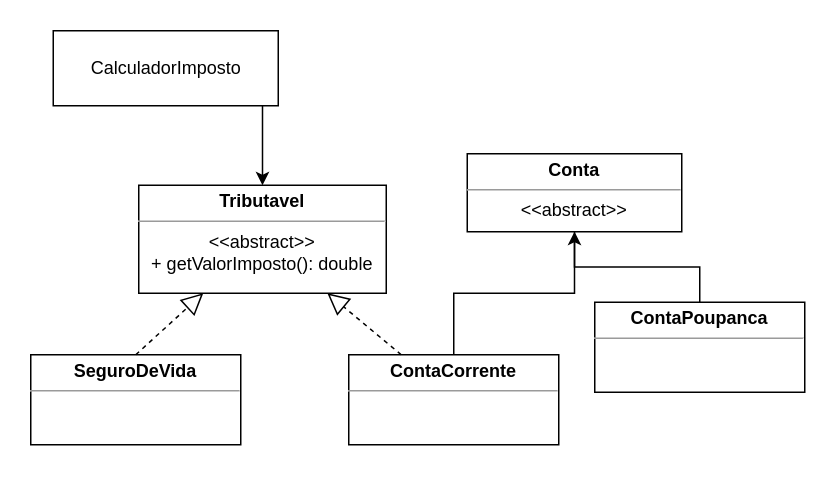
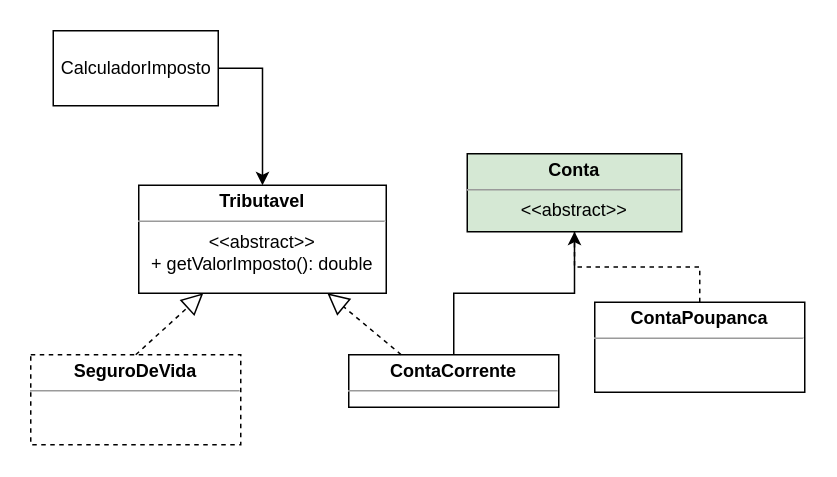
  <mxCell id="0" />
  <mxCell id="1" parent="0" />
- <mxCell id="2" value="&lt;p style=&quot;margin:0px;margin-top:4px;text-align:center;&quot;&gt;&lt;b&gt;Conta&lt;/b&gt;&lt;/p&gt;&lt;hr size=&quot;1&quot;&gt;&lt;div style=&quot;text-align: center; height: 2px;&quot;&gt;&amp;lt;&amp;lt;abstract&amp;gt;&amp;gt;&lt;/div&gt;" style="verticalAlign=top;align=left;overflow=fill;fontSize=12;fontFamily=Helvetica;html=1;" vertex="1" parent="1"><mxGeometry x="311" y="102" width="143" height="52" as="geometry" /></mxCell>
- <mxCell id="3" style="edgeStyle=orthogonalEdgeStyle;rounded=0;orthogonalLoop=1;jettySize=auto;html=1;" edge="1" parent="1" source="4" target="2"><mxGeometry relative="1" as="geometry" /></mxCell>
+ <mxCell id="2" value="&lt;p style=&quot;margin:0px;margin-top:4px;text-align:center;&quot;&gt;&lt;b&gt;Conta&lt;/b&gt;&lt;/p&gt;&lt;hr size=&quot;1&quot;&gt;&lt;div style=&quot;text-align: center; height: 2px;&quot;&gt;&amp;lt;&amp;lt;abstract&amp;gt;&amp;gt;&lt;/div&gt;" style="verticalAlign=top;align=left;overflow=fill;fontSize=12;fontFamily=Helvetica;html=1;fillColor=#d5e8d4;" vertex="1" parent="1"><mxGeometry x="311" y="102" width="143" height="52" as="geometry" /></mxCell>
+ <mxCell id="3" style="edgeStyle=orthogonalEdgeStyle;rounded=0;orthogonalLoop=1;jettySize=auto;html=1;dashed=1;" edge="1" parent="1" source="4" target="2"><mxGeometry relative="1" as="geometry" /></mxCell>
  <mxCell id="4" value="&lt;p style=&quot;margin:0px;margin-top:4px;text-align:center;&quot;&gt;&lt;b&gt;ContaPoupanca&lt;/b&gt;&lt;/p&gt;&lt;hr size=&quot;1&quot;&gt;&lt;div style=&quot;height:2px;&quot;&gt;&lt;/div&gt;" style="verticalAlign=top;align=left;overflow=fill;fontSize=12;fontFamily=Helvetica;html=1;" vertex="1" parent="1"><mxGeometry x="396" y="201" width="140" height="60" as="geometry" /></mxCell>
  <mxCell id="5" style="edgeStyle=orthogonalEdgeStyle;rounded=0;orthogonalLoop=1;jettySize=auto;html=1;endArrow=none;" edge="1" parent="1" source="6" target="2"><mxGeometry relative="1" as="geometry" /></mxCell>
- <mxCell id="6" value="&lt;p style=&quot;margin:0px;margin-top:4px;text-align:center;&quot;&gt;&lt;b&gt;ContaCorrente&lt;/b&gt;&lt;/p&gt;&lt;hr size=&quot;1&quot;&gt;&lt;div style=&quot;height:2px;&quot;&gt;&lt;/div&gt;" style="verticalAlign=top;align=left;overflow=fill;fontSize=12;fontFamily=Helvetica;html=1;" vertex="1" parent="1"><mxGeometry x="232" y="236" width="140" height="60" as="geometry" /></mxCell>
+ <mxCell id="6" value="&lt;p style=&quot;margin:0px;margin-top:4px;text-align:center;&quot;&gt;&lt;b&gt;ContaCorrente&lt;/b&gt;&lt;/p&gt;&lt;hr size=&quot;1&quot;&gt;&lt;div style=&quot;height:2px;&quot;&gt;&lt;/div&gt;" style="verticalAlign=top;align=left;overflow=fill;fontSize=12;fontFamily=Helvetica;html=1;" vertex="1" parent="1"><mxGeometry x="232" y="236" width="140" height="35" as="geometry" /></mxCell>
  <mxCell id="7" style="edgeStyle=orthogonalEdgeStyle;rounded=0;orthogonalLoop=1;jettySize=auto;html=1;entryX=0.5;entryY=0;entryDx=0;entryDy=0;exitX=1;exitY=0.5;exitDx=0;exitDy=0;" edge="1" parent="1" source="8" target="10"><mxGeometry relative="1" as="geometry"><Array as="points"><mxPoint x="174" y="45" /></Array></mxGeometry></mxCell>
- <mxCell id="8" value="CalculadorImposto" style="html=1;" vertex="1" parent="1"><mxGeometry x="35" y="20" width="150" height="50" as="geometry" /></mxCell>
- <mxCell id="9" value="&lt;p style=&quot;margin:0px;margin-top:4px;text-align:center;&quot;&gt;&lt;b&gt;SeguroDeVida&lt;/b&gt;&lt;/p&gt;&lt;hr size=&quot;1&quot;&gt;&lt;div style=&quot;height:2px;&quot;&gt;&lt;/div&gt;" style="verticalAlign=top;align=left;overflow=fill;fontSize=12;fontFamily=Helvetica;html=1;" vertex="1" parent="1"><mxGeometry x="20" y="236" width="140" height="60" as="geometry" /></mxCell>
+ <mxCell id="8" value="CalculadorImposto" style="html=1;" vertex="1" parent="1"><mxGeometry x="35" y="20" width="110" height="50" as="geometry" /></mxCell>
+ <mxCell id="9" value="&lt;p style=&quot;margin:0px;margin-top:4px;text-align:center;&quot;&gt;&lt;b&gt;SeguroDeVida&lt;/b&gt;&lt;/p&gt;&lt;hr size=&quot;1&quot;&gt;&lt;div style=&quot;height:2px;&quot;&gt;&lt;/div&gt;" style="verticalAlign=top;align=left;overflow=fill;fontSize=12;fontFamily=Helvetica;html=1;dashed=1;" vertex="1" parent="1"><mxGeometry x="20" y="236" width="140" height="60" as="geometry" /></mxCell>
  <mxCell id="10" value="&lt;p style=&quot;margin: 4px 0px 0px;&quot;&gt;&lt;b&gt;Tributavel&lt;/b&gt;&lt;/p&gt;&lt;hr size=&quot;1&quot;&gt;&lt;div style=&quot;height:2px;&quot;&gt;&amp;lt;&amp;lt;abstract&amp;gt;&amp;gt;&lt;br&gt;+ getValorImposto(): double&lt;/div&gt;" style="verticalAlign=top;align=center;overflow=fill;fontSize=12;fontFamily=Helvetica;html=1;" vertex="1" parent="1"><mxGeometry x="92" y="123" width="165" height="72" as="geometry" /></mxCell>
  <mxCell id="11" value="" style="endArrow=block;dashed=1;endFill=0;endSize=12;html=1;rounded=0;exitX=0.5;exitY=0;exitDx=0;exitDy=0;" edge="1" parent="1" source="9" target="10"><mxGeometry width="160" relative="1" as="geometry"><mxPoint x="168" y="208" as="sourcePoint" /><mxPoint x="234" y="210" as="targetPoint" /></mxGeometry></mxCell>
  <mxCell id="12" value="" style="endArrow=block;dashed=1;endFill=0;endSize=12;html=1;rounded=0;exitX=0.25;exitY=0;exitDx=0;exitDy=0;" edge="1" parent="1" source="6" target="10"><mxGeometry width="160" relative="1" as="geometry"><mxPoint x="172" y="245" as="sourcePoint" /><mxPoint x="216.994" y="204" as="targetPoint" /></mxGeometry></mxCell>
